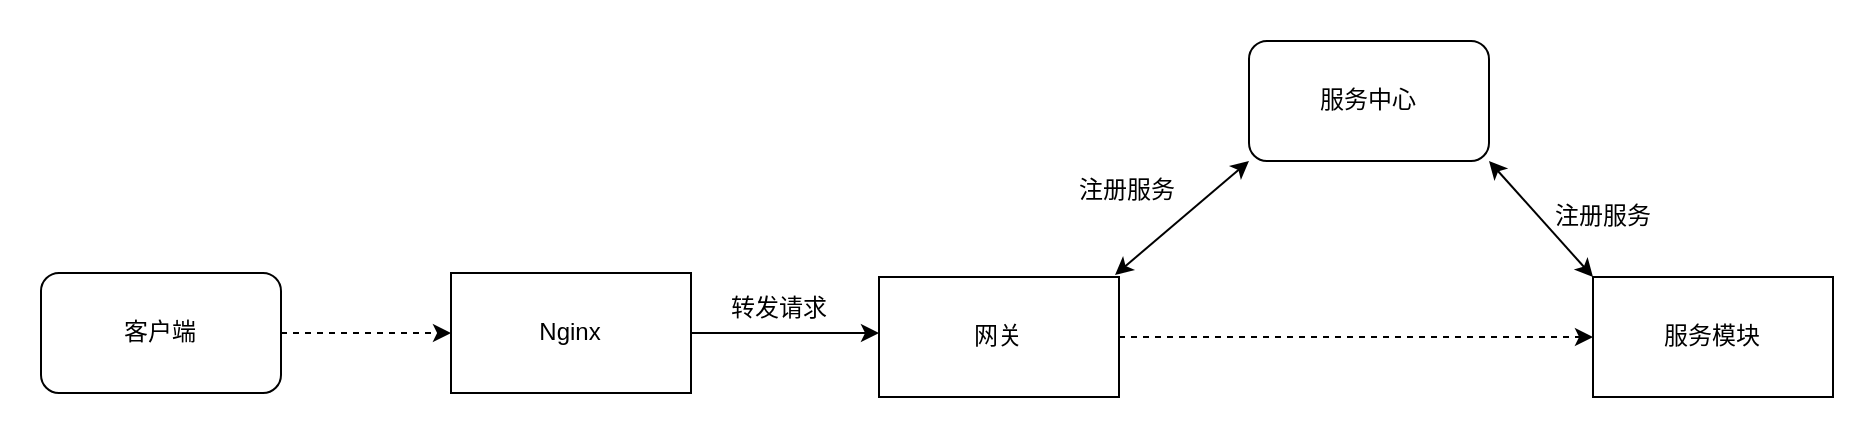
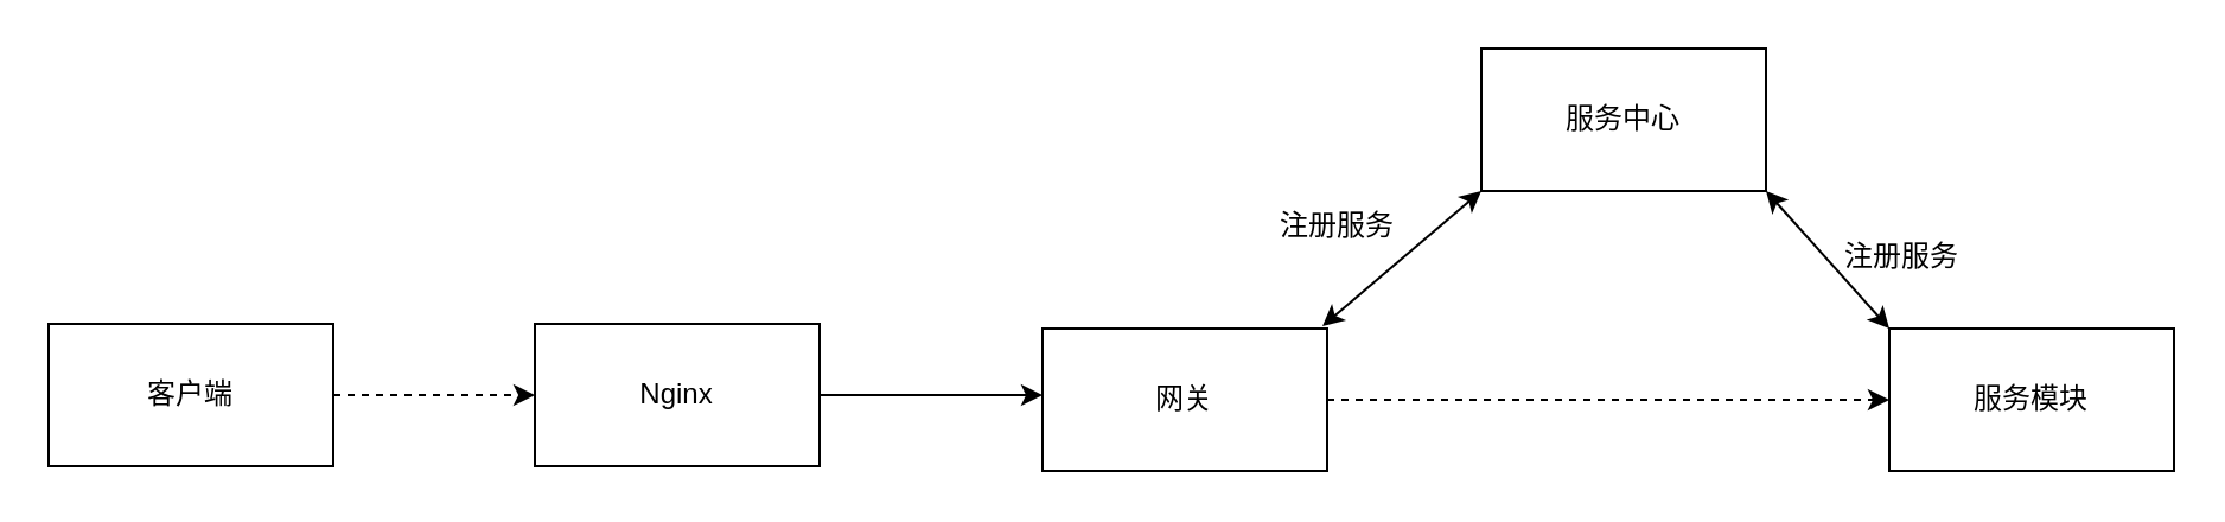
  <mxCell id="0" />
  <mxCell id="1" parent="0" />
- <mxCell id="2" value="客户端" style="whiteSpace=wrap;html=1;rounded=1;" vertex="1" parent="1"><mxGeometry x="20" y="136" width="120" height="60" as="geometry" /></mxCell>
+ <mxCell id="2" value="客户端" style="rounded=0;whiteSpace=wrap;html=1;" vertex="1" parent="1"><mxGeometry x="20" y="136" width="120" height="60" as="geometry" /></mxCell>
  <mxCell id="3" value="" style="endArrow=classic;html=1;rounded=0;exitX=1;exitY=0.5;exitDx=0;exitDy=0;" edge="1" parent="1" source="5"><mxGeometry width="50" height="50" relative="1" as="geometry"><mxPoint x="411" y="257" as="sourcePoint" /><mxPoint x="268" y="166" as="targetPoint" /></mxGeometry></mxCell>
  <mxCell id="4" value="" style="endArrow=classic;html=1;rounded=0;exitX=1;exitY=0.5;exitDx=0;exitDy=0;dashed=1;" edge="1" parent="1" source="2" target="5"><mxGeometry width="50" height="50" relative="1" as="geometry"><mxPoint x="140" y="166" as="sourcePoint" /><mxPoint x="268" y="166" as="targetPoint" /></mxGeometry></mxCell>
  <mxCell id="5" value="Nginx" style="rounded=0;whiteSpace=wrap;html=1;" vertex="1" parent="1"><mxGeometry x="225" y="136" width="120" height="60" as="geometry" /></mxCell>
  <mxCell id="6" value="" style="endArrow=classic;html=1;rounded=0;exitX=1;exitY=0.5;exitDx=0;exitDy=0;" edge="1" parent="1" source="5"><mxGeometry width="50" height="50" relative="1" as="geometry"><mxPoint x="411" y="81" as="sourcePoint" /><mxPoint x="439" y="166" as="targetPoint" /></mxGeometry></mxCell>
- <mxCell id="7" value="转发请求" style="text;html=1;align=center;verticalAlign=middle;resizable=0;points=[];autosize=1;strokeColor=none;fillColor=none;" vertex="1" parent="1"><mxGeometry x="356" y="141" width="66" height="26" as="geometry" /></mxCell>
  <mxCell id="8" value="网关" style="rounded=0;whiteSpace=wrap;html=1;" vertex="1" parent="1"><mxGeometry x="439" y="138" width="120" height="60" as="geometry" /></mxCell>
- <mxCell id="9" value="服务中心" style="whiteSpace=wrap;html=1;rounded=1;" vertex="1" parent="1"><mxGeometry x="624" y="20" width="120" height="60" as="geometry" /></mxCell>
+ <mxCell id="9" value="服务中心" style="rounded=0;whiteSpace=wrap;html=1;" vertex="1" parent="1"><mxGeometry x="624" y="20" width="120" height="60" as="geometry" /></mxCell>
  <mxCell id="10" value="" style="endArrow=classic;startArrow=classic;html=1;rounded=0;entryX=0;entryY=1;entryDx=0;entryDy=0;" edge="1" parent="1" target="9"><mxGeometry width="50" height="50" relative="1" as="geometry"><mxPoint x="557" y="137" as="sourcePoint" /><mxPoint x="661" y="207" as="targetPoint" /></mxGeometry></mxCell>
  <mxCell id="11" value="注册服务" style="text;html=1;align=center;verticalAlign=middle;resizable=0;points=[];autosize=1;strokeColor=none;fillColor=none;" vertex="1" parent="1"><mxGeometry x="530" y="82" width="66" height="26" as="geometry" /></mxCell>
  <mxCell id="12" value="服务模块" style="rounded=0;whiteSpace=wrap;html=1;flipH=1;" vertex="1" parent="1"><mxGeometry x="796" y="138" width="120" height="60" as="geometry" /></mxCell>
  <mxCell id="13" value="" style="endArrow=classic;startArrow=classic;html=1;rounded=0;entryX=1;entryY=1;entryDx=0;entryDy=0;exitX=0;exitY=0;exitDx=0;exitDy=0;" edge="1" parent="1" source="12" target="9"><mxGeometry width="50" height="50" relative="1" as="geometry"><mxPoint x="611" y="257" as="sourcePoint" /><mxPoint x="661" y="207" as="targetPoint" /></mxGeometry></mxCell>
  <mxCell id="14" value="注册服务" style="text;html=1;align=center;verticalAlign=middle;resizable=0;points=[];autosize=1;strokeColor=none;fillColor=none;" vertex="1" parent="1"><mxGeometry x="768" y="95" width="66" height="26" as="geometry" /></mxCell>
  <mxCell id="15" value="" style="endArrow=classic;html=1;rounded=0;exitX=1;exitY=0.5;exitDx=0;exitDy=0;entryX=0;entryY=0.5;entryDx=0;entryDy=0;dashed=1;" edge="1" parent="1" source="8" target="12"><mxGeometry width="50" height="50" relative="1" as="geometry"><mxPoint x="611" y="257" as="sourcePoint" /><mxPoint x="661" y="207" as="targetPoint" /></mxGeometry></mxCell>
